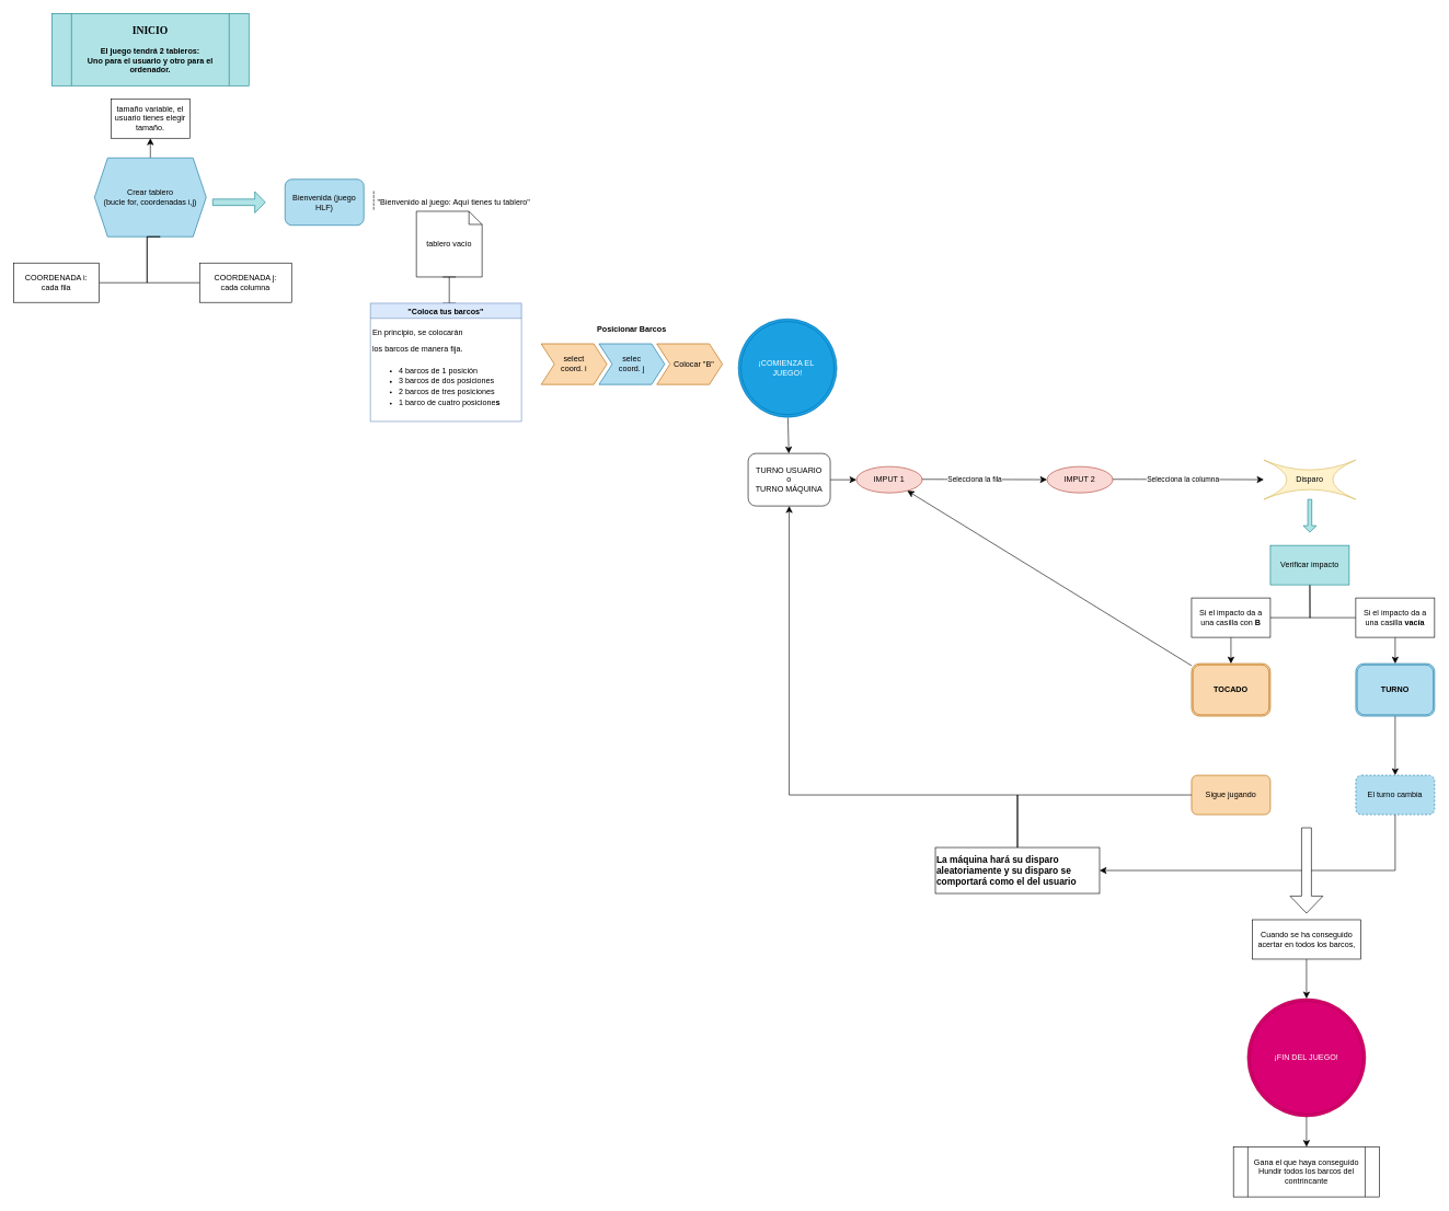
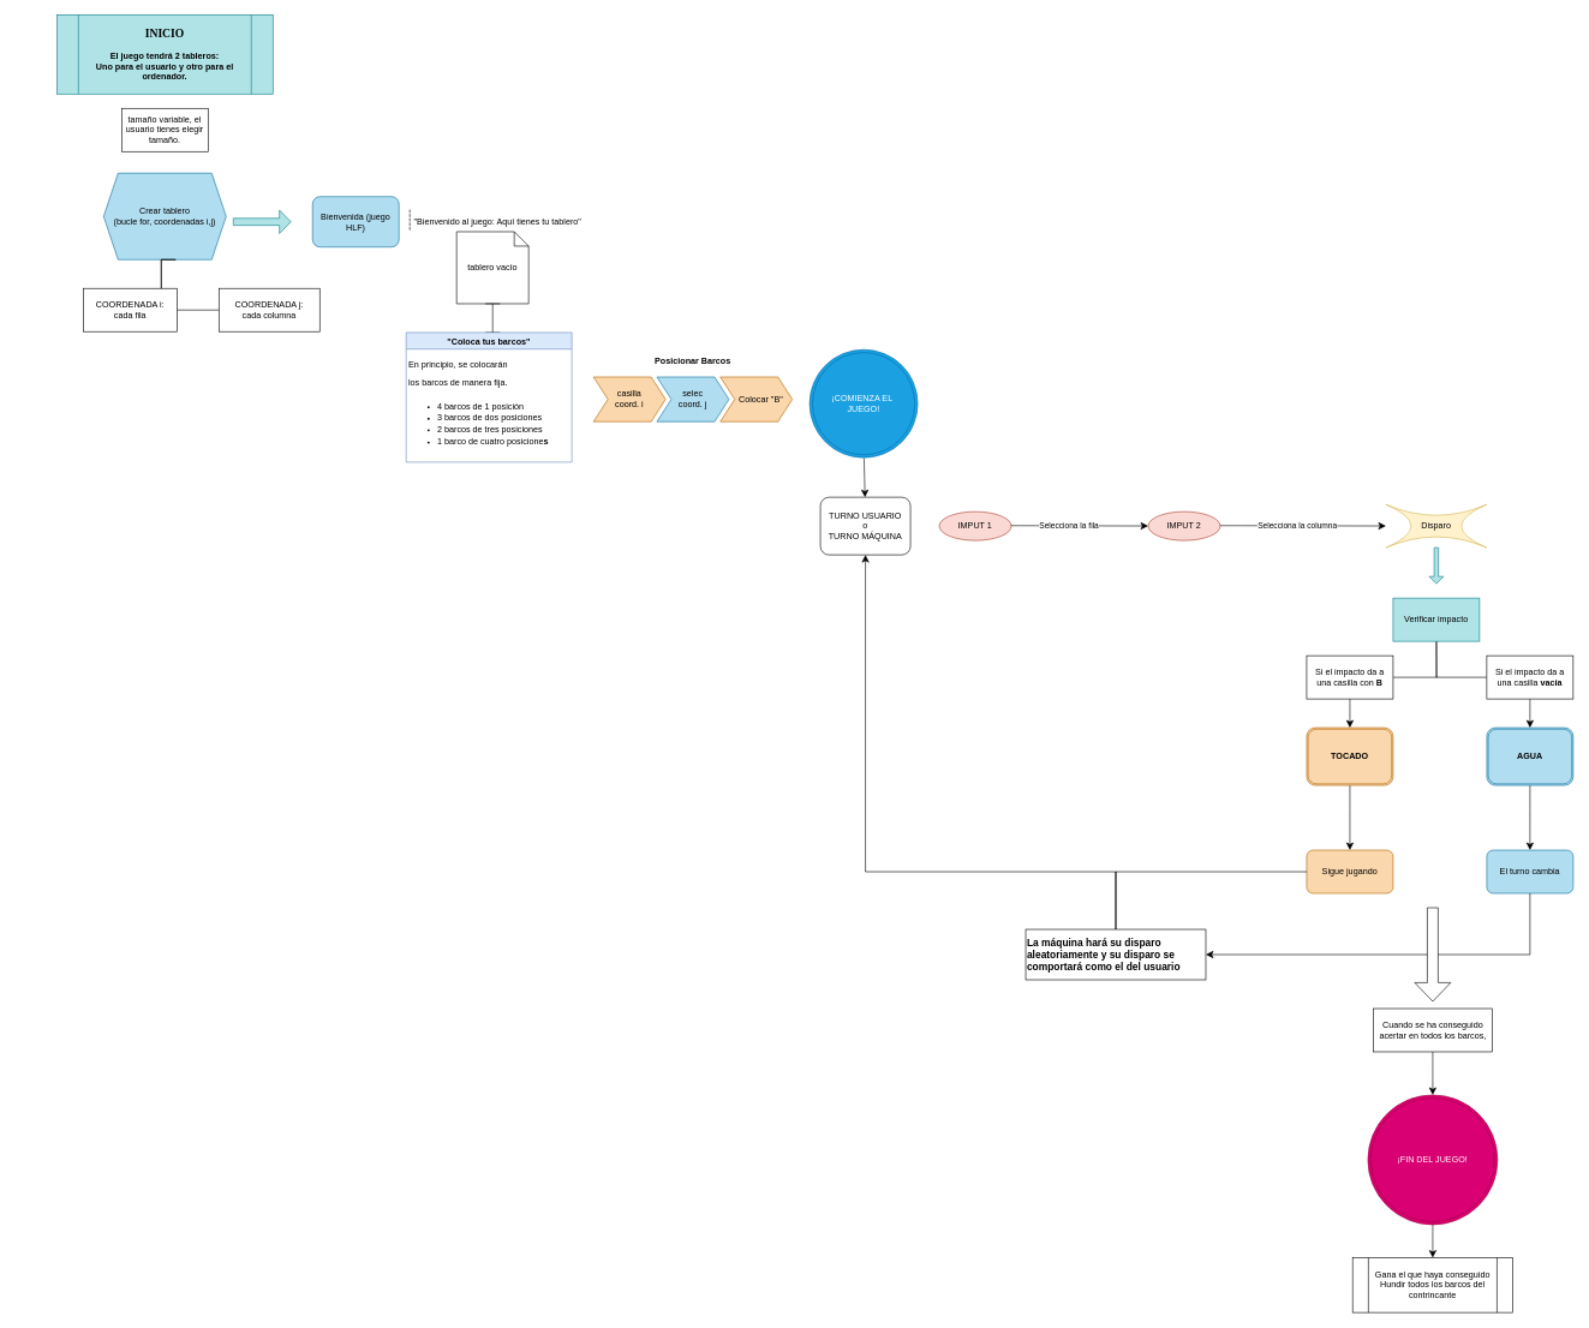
  <mxCell id="0" />
  <mxCell id="1" parent="0" />
  <mxCell id="2" value="tablero vacío" style="shape=note;size=20;whiteSpace=wrap;html=1;" vertex="1" parent="1"><mxGeometry x="633" y="321.25" width="100" height="100" as="geometry" /></mxCell>
  <mxCell id="3" value="Bienvenida (juego HLF)" style="rounded=1;whiteSpace=wrap;html=1;fontSize=12;glass=0;strokeWidth=1;shadow=0;fillColor=#b1ddf0;strokeColor=#10739e;" parent="1" vertex="1"><mxGeometry y="272.5" width="120" height="70" as="geometry" x="433" /></mxCell>
- <mxCell id="4" value="" style="edgeStyle=none;curved=1;rounded=0;orthogonalLoop=1;jettySize=auto;html=1;fontSize=12;startSize=8;endSize=8;" edge="1" parent="1" source="5" target="6"><mxGeometry relative="1" as="geometry" /></mxCell>
  <mxCell id="5" value="Crear tablero&lt;div&gt;(bucle for, coordenadas i,j)&lt;/div&gt;" style="shape=hexagon;perimeter=hexagonPerimeter2;whiteSpace=wrap;html=1;fixedSize=1;fillColor=#b1ddf0;strokeColor=#10739e;" vertex="1" parent="1"><mxGeometry x="143" y="240" width="170" height="120" as="geometry" /></mxCell>
  <mxCell id="6" value="tamaño variable, el usuario tienes elegir tamaño." style="whiteSpace=wrap;html=1;" vertex="1" parent="1"><mxGeometry x="168" y="150" width="120" height="60" as="geometry" /></mxCell>
  <mxCell id="7" value="" style="edgeStyle=orthogonalEdgeStyle;sourcePerimeterSpacing=0;targetPerimeterSpacing=0;startArrow=none;endArrow=none;rounded=0;targetPortConstraint=eastwest;sourcePortConstraint=northsouth;curved=0;rounded=0;fontSize=12;startSize=8;endSize=8;" edge="1" target="9" parent="1"><mxGeometry relative="1" as="geometry"><mxPoint x="243" y="360" as="sourcePoint" /><Array as="points"><mxPoint x="223" y="360" /><mxPoint x="223" y="430" /></Array></mxGeometry></mxCell>
  <mxCell id="8" value="" style="edgeStyle=orthogonalEdgeStyle;sourcePerimeterSpacing=0;targetPerimeterSpacing=0;startArrow=none;endArrow=none;rounded=0;targetPortConstraint=eastwest;sourcePortConstraint=northsouth;curved=0;rounded=0;fontSize=12;startSize=8;endSize=8;" edge="1" target="10" parent="1"><mxGeometry relative="1" as="geometry"><mxPoint x="243" y="360" as="sourcePoint" /><Array as="points"><mxPoint x="223" y="360" /><mxPoint x="223" y="430" /></Array></mxGeometry></mxCell>
- <mxCell id="9" value="COORDENADA i:&lt;div&gt;cada fila&lt;/div&gt;" style="whiteSpace=wrap;html=1;align=center;verticalAlign=middle;treeFolding=1;treeMoving=1;" vertex="1" parent="1"><mxGeometry x="20" y="400" width="130" height="60" as="geometry" /></mxCell>
+ <mxCell id="9" value="COORDENADA i:&lt;div&gt;cada fila&lt;/div&gt;" style="whiteSpace=wrap;html=1;align=center;verticalAlign=middle;treeFolding=1;treeMoving=1;" vertex="1" parent="1"><mxGeometry x="115" y="400" width="130" height="60" as="geometry" /></mxCell>
  <mxCell id="10" value="COORDENADA j:&lt;div&gt;cada columna&lt;/div&gt;" style="whiteSpace=wrap;html=1;align=center;verticalAlign=middle;treeFolding=1;treeMoving=1;" vertex="1" parent="1"><mxGeometry x="303" y="400" width="140" height="60" as="geometry" /></mxCell>
  <mxCell id="11" value="" style="shape=singleArrow;whiteSpace=wrap;html=1;fillColor=#b0e3e6;strokeColor=#0e8088;" vertex="1" parent="1"><mxGeometry x="323" y="291.25" width="80" height="32.5" as="geometry" /></mxCell>
  <mxCell id="12" value="&quot;Bienvenido al juego: Aquí tienes tu tablero&quot;" style="shape=partialRectangle;fillColor=none;align=left;verticalAlign=middle;strokeColor=none;spacingLeft=34;rotatable=0;points=[[0,0.5],[1,0.5]];portConstraint=eastwest;dropTarget=0;" vertex="1" parent="1"><mxGeometry x="538" y="291.25" width="90" height="30" as="geometry" /></mxCell>
  <mxCell id="13" value="" style="shape=partialRectangle;top=0;left=0;bottom=0;fillColor=none;stokeWidth=1;dashed=1;align=left;verticalAlign=middle;spacingLeft=4;spacingRight=4;overflow=hidden;rotatable=0;points=[];portConstraint=eastwest;part=1;" vertex="1" connectable="0" parent="12"><mxGeometry width="30" height="30" as="geometry" /></mxCell>
  <mxCell id="14" value="&lt;div&gt;&lt;b&gt;&lt;font face=&quot;Lucida Console&quot; style=&quot;font-size: 16px;&quot;&gt;INICIO&lt;/font&gt;&lt;/b&gt;&lt;/div&gt;&lt;div&gt;&lt;b&gt;&lt;br&gt;&lt;/b&gt;&lt;/div&gt;&lt;b&gt;El juego tendrá 2 tableros:&lt;/b&gt;&lt;div&gt;&lt;b&gt;Uno para el usuario y otro para el ordenador.&lt;/b&gt;&lt;/div&gt;" style="shape=process;whiteSpace=wrap;html=1;backgroundOutline=1;fillColor=#b0e3e6;strokeColor=#0e8088;" vertex="1" parent="1"><mxGeometry x="78" y="20" width="300" height="110" as="geometry" /></mxCell>
  <mxCell id="15" value="" style="shape=crossbar;whiteSpace=wrap;html=1;rounded=1;direction=south;" vertex="1" parent="1"><mxGeometry x="673" y="421.25" width="20" height="40" as="geometry" /></mxCell>
  <mxCell id="16" value="Posicionar Barcos" style="swimlane;childLayout=stackLayout;horizontal=1;fillColor=none;horizontalStack=1;resizeParent=1;resizeParentMax=0;resizeLast=0;collapsible=0;strokeColor=none;stackBorder=10;stackSpacing=-12;resizable=1;align=center;points=[];whiteSpace=wrap;html=1;" vertex="1" parent="1"><mxGeometry x="813" y="490" width="296" height="105" as="geometry" /></mxCell>
- <mxCell id="17" value="select&lt;div&gt;coord. i&lt;/div&gt;" style="shape=step;perimeter=stepPerimeter;fixedSize=1;points=[];whiteSpace=wrap;html=1;fillColor=#fad7ac;strokeColor=#b46504;" vertex="1" parent="16"><mxGeometry x="10" y="33" width="100" height="62" as="geometry" /></mxCell>
+ <mxCell id="17" value="casilla&lt;div&gt;coord. i&lt;/div&gt;" style="shape=step;perimeter=stepPerimeter;fixedSize=1;points=[];whiteSpace=wrap;html=1;fillColor=#fad7ac;strokeColor=#b46504;" vertex="1" parent="16"><mxGeometry x="10" y="33" width="100" height="62" as="geometry" /></mxCell>
  <mxCell id="18" value="selec&lt;div&gt;coord. j&lt;/div&gt;" style="shape=step;perimeter=stepPerimeter;fixedSize=1;points=[];whiteSpace=wrap;html=1;fillColor=#b1ddf0;strokeColor=#10739e;" vertex="1" parent="16"><mxGeometry x="98" y="33" width="100" height="62" as="geometry" /></mxCell>
  <mxCell id="19" value="&amp;nbsp; &amp;nbsp; Colocar &quot;B&quot;" style="shape=step;perimeter=stepPerimeter;fixedSize=1;points=[];whiteSpace=wrap;html=1;fillColor=#fad7ac;strokeColor=#b46504;" vertex="1" parent="16"><mxGeometry x="186" y="33" width="100" height="62" as="geometry" /></mxCell>
  <mxCell id="20" value="&quot;Coloca tus barcos&quot;" style="swimlane;fillColor=#dae8fc;strokeColor=#6c8ebf;" vertex="1" parent="1"><mxGeometry x="563" y="461.25" width="230" height="180" as="geometry" /></mxCell>
  <mxCell id="21" value="&lt;div style=&quot;line-height: 0%;&quot;&gt;&lt;h6 style=&quot;text-align: left;&quot;&gt;&lt;font style=&quot;font-size: 12px; font-weight: normal;&quot;&gt;En principio, se colocarán&lt;/font&gt;&lt;/h6&gt;&lt;h6 style=&quot;text-align: left;&quot;&gt;&lt;span style=&quot;background-color: transparent; color: light-dark(rgb(0, 0, 0), rgb(255, 255, 255)); font-weight: normal;&quot;&gt;&lt;font style=&quot;font-size: 12px;&quot;&gt;los barcos de manera fija.&amp;nbsp;&lt;/font&gt;&lt;/span&gt;&lt;/h6&gt;&lt;h6 style=&quot;line-height: 150%;&quot;&gt;&lt;ul&gt;&lt;li style=&quot;text-align: left;&quot;&gt;&lt;span style=&quot;background-color: transparent; color: light-dark(rgb(0, 0, 0), rgb(255, 255, 255)); font-weight: normal;&quot;&gt;&lt;font style=&quot;font-size: 12px;&quot;&gt;4 barcos de 1 posición&lt;/font&gt;&lt;/span&gt;&lt;/li&gt;&lt;li style=&quot;text-align: left;&quot;&gt;&lt;font style=&quot;font-size: 12px; font-weight: normal;&quot;&gt;3 barcos de dos posiciones&lt;/font&gt;&lt;/li&gt;&lt;li style=&quot;text-align: left;&quot;&gt;&lt;font style=&quot;font-size: 12px; font-weight: normal;&quot;&gt;2 barcos de tres posiciones&amp;nbsp;&lt;/font&gt;&lt;/li&gt;&lt;li style=&quot;text-align: left;&quot;&gt;&lt;font style=&quot;font-size: 12px;&quot;&gt;&lt;span style=&quot;font-weight: normal;&quot;&gt;1 barco de cuatro posicione&lt;/span&gt;s&lt;/font&gt;&lt;/li&gt;&lt;/ul&gt;&lt;/h6&gt;&lt;div&gt;&lt;/div&gt;&lt;/div&gt;" style="text;html=1;align=center;verticalAlign=middle;resizable=0;points=[];autosize=1;strokeColor=none;fillColor=none;fontSize=16;" vertex="1" parent="1"><mxGeometry x="553" y="472.5" width="220" height="180" as="geometry" /></mxCell>
  <mxCell id="22" value="" style="edgeStyle=none;curved=1;rounded=0;orthogonalLoop=1;jettySize=auto;html=1;fontSize=12;startSize=8;endSize=8;" edge="1" parent="1" source="23" target="25"><mxGeometry relative="1" as="geometry" /></mxCell>
  <mxCell id="23" value="¡COMIENZA EL&amp;nbsp;&lt;div&gt;JUEGO!&lt;/div&gt;" style="ellipse;shape=doubleEllipse;whiteSpace=wrap;html=1;aspect=fixed;fillColor=#1ba1e2;strokeColor=#006EAF;fontColor=#ffffff;perimeterSpacing=1;" vertex="1" parent="1"><mxGeometry x="1123" y="485" width="150" height="150" as="geometry" /></mxCell>
- <mxCell id="24" value="" style="edgeStyle=none;curved=1;rounded=0;orthogonalLoop=1;jettySize=auto;html=1;fontSize=12;startSize=8;endSize=8;" edge="1" parent="1" source="25" target="28"><mxGeometry relative="1" as="geometry" /></mxCell>
  <mxCell id="25" value="TURNO USUARIO&lt;div&gt;o&lt;/div&gt;&lt;div&gt;TURNO MÁQUINA&lt;/div&gt;" style="rounded=1;whiteSpace=wrap;html=1;" vertex="1" parent="1"><mxGeometry x="1138" y="690" width="125" height="80" as="geometry" /></mxCell>
  <mxCell id="26" value="" style="endArrow=classic;html=1;rounded=0;fontSize=12;startSize=8;endSize=8;curved=1;" edge="1" parent="1"><mxGeometry relative="1" as="geometry"><mxPoint x="1388" y="729.33" as="sourcePoint" /><mxPoint x="1593" y="729.83" as="targetPoint" /></mxGeometry></mxCell>
  <mxCell id="27" value="Selecciona la fila" style="edgeLabel;resizable=0;html=1;;align=center;verticalAlign=middle;" connectable="0" vertex="1" parent="26"><mxGeometry relative="1" as="geometry"><mxPoint x="-8" as="offset" /></mxGeometry></mxCell>
  <mxCell id="28" value="IMPUT 1" style="ellipse;whiteSpace=wrap;html=1;align=center;newEdgeStyle={&quot;edgeStyle&quot;:&quot;entityRelationEdgeStyle&quot;,&quot;startArrow&quot;:&quot;none&quot;,&quot;endArrow&quot;:&quot;none&quot;,&quot;segment&quot;:10,&quot;curved&quot;:1,&quot;sourcePerimeterSpacing&quot;:0,&quot;targetPerimeterSpacing&quot;:0};treeFolding=1;treeMoving=1;fillColor=#fad9d5;strokeColor=#ae4132;" vertex="1" parent="1"><mxGeometry x="1303" y="710" width="100" height="40" as="geometry" /></mxCell>
  <mxCell id="29" value="IMPUT 2" style="ellipse;whiteSpace=wrap;html=1;align=center;newEdgeStyle={&quot;edgeStyle&quot;:&quot;entityRelationEdgeStyle&quot;,&quot;startArrow&quot;:&quot;none&quot;,&quot;endArrow&quot;:&quot;none&quot;,&quot;segment&quot;:10,&quot;curved&quot;:1,&quot;sourcePerimeterSpacing&quot;:0,&quot;targetPerimeterSpacing&quot;:0};treeFolding=1;treeMoving=1;fillColor=#fad9d5;strokeColor=#ae4132;" vertex="1" parent="1"><mxGeometry x="1593" y="710" width="100" height="40" as="geometry" /></mxCell>
  <mxCell id="30" value="" style="endArrow=classic;html=1;rounded=0;fontSize=12;startSize=8;endSize=8;curved=1;" edge="1" parent="1"><mxGeometry relative="1" as="geometry"><mxPoint x="1693" y="729.33" as="sourcePoint" /><mxPoint x="1923" y="729.83" as="targetPoint" /></mxGeometry></mxCell>
  <mxCell id="31" value="Selecciona la columna" style="edgeLabel;resizable=0;html=1;;align=center;verticalAlign=middle;" connectable="0" vertex="1" parent="30"><mxGeometry relative="1" as="geometry"><mxPoint x="-8" as="offset" /></mxGeometry></mxCell>
  <mxCell id="32" value="Disparo" style="shape=switch;whiteSpace=wrap;html=1;fillColor=#fff2cc;strokeColor=#d6b656;" vertex="1" parent="1"><mxGeometry x="1923" y="700" width="140" height="60" as="geometry" /></mxCell>
  <mxCell id="33" value="" style="edgeStyle=orthogonalEdgeStyle;sourcePerimeterSpacing=0;targetPerimeterSpacing=0;startArrow=none;endArrow=none;rounded=0;targetPortConstraint=eastwest;sourcePortConstraint=northsouth;curved=0;rounded=0;fontSize=12;startSize=8;endSize=8;" edge="1" target="36" parent="1"><mxGeometry relative="1" as="geometry"><mxPoint x="1993" y="870" as="sourcePoint" /></mxGeometry></mxCell>
  <mxCell id="34" value="" style="edgeStyle=orthogonalEdgeStyle;sourcePerimeterSpacing=0;targetPerimeterSpacing=0;startArrow=none;endArrow=none;rounded=0;targetPortConstraint=eastwest;sourcePortConstraint=northsouth;curved=0;rounded=0;fontSize=12;startSize=8;endSize=8;" edge="1" target="38" parent="1" source="48"><mxGeometry relative="1" as="geometry"><mxPoint x="1993" y="870" as="sourcePoint" /></mxGeometry></mxCell>
  <mxCell id="35" value="" style="edgeStyle=none;curved=1;rounded=0;orthogonalLoop=1;jettySize=auto;html=1;fontSize=12;startSize=8;endSize=8;" edge="1" parent="1" source="36" target="41"><mxGeometry relative="1" as="geometry" /></mxCell>
  <mxCell id="36" value="Si el impacto da a una casilla con &lt;b&gt;B&lt;/b&gt;" style="whiteSpace=wrap;html=1;align=center;verticalAlign=middle;treeFolding=1;treeMoving=1;" vertex="1" parent="1"><mxGeometry x="1813" y="910" width="120" height="60" as="geometry" /></mxCell>
  <mxCell id="37" value="" style="edgeStyle=none;curved=1;rounded=0;orthogonalLoop=1;jettySize=auto;html=1;fontSize=12;startSize=8;endSize=8;" edge="1" parent="1" source="38" target="43"><mxGeometry relative="1" as="geometry" /></mxCell>
  <mxCell id="38" value="Si el impacto da a una casilla &lt;b&gt;vacía&lt;/b&gt;" style="whiteSpace=wrap;html=1;align=center;verticalAlign=middle;treeFolding=1;treeMoving=1;" vertex="1" parent="1"><mxGeometry x="2063" y="910" width="120" height="60" as="geometry" /></mxCell>
  <mxCell id="39" value="" style="shape=singleArrow;direction=south;whiteSpace=wrap;html=1;fillColor=#b0e3e6;strokeColor=#0e8088;" vertex="1" parent="1"><mxGeometry x="1983" y="760" width="20" height="50" as="geometry" /></mxCell>
- <mxCell id="40" value="" style="edgeStyle=none;curved=1;rounded=0;orthogonalLoop=1;jettySize=auto;html=1;fontSize=12;startSize=8;endSize=8;" edge="1" parent="1" source="41" target="28"><mxGeometry relative="1" as="geometry" /></mxCell>
+ <mxCell id="40" value="" style="edgeStyle=none;curved=1;rounded=0;orthogonalLoop=1;jettySize=auto;html=1;fontSize=12;startSize=8;endSize=8;" edge="1" parent="1" source="41" target="44"><mxGeometry relative="1" as="geometry" /></mxCell>
  <mxCell id="41" value="&lt;b&gt;TOCADO&lt;/b&gt;" style="shape=ext;double=1;rounded=1;whiteSpace=wrap;html=1;fillColor=#fad7ac;strokeColor=#b46504;" vertex="1" parent="1"><mxGeometry x="1813" y="1010" width="120" height="80" as="geometry" /></mxCell>
  <mxCell id="42" value="" style="edgeStyle=none;curved=1;rounded=0;orthogonalLoop=1;jettySize=auto;html=1;fontSize=12;startSize=8;endSize=8;" edge="1" parent="1" source="43" target="45"><mxGeometry relative="1" as="geometry" /></mxCell>
- <mxCell id="43" value="&lt;b&gt;TURNO&lt;/b&gt;" style="shape=ext;double=1;rounded=1;whiteSpace=wrap;html=1;fillColor=#b1ddf0;strokeColor=#10739e;" vertex="1" parent="1"><mxGeometry x="2063" y="1010" width="120" height="80" as="geometry" /></mxCell>
+ <mxCell id="43" value="&lt;b&gt;AGUA&lt;/b&gt;" style="shape=ext;double=1;rounded=1;whiteSpace=wrap;html=1;fillColor=#b1ddf0;strokeColor=#10739e;" vertex="1" parent="1"><mxGeometry x="2063" y="1010" width="120" height="80" as="geometry" /></mxCell>
  <mxCell id="44" value="Sigue jugando" style="whiteSpace=wrap;html=1;fillColor=#fad7ac;strokeColor=#b46504;rounded=1;" vertex="1" parent="1"><mxGeometry x="1813" y="1180" width="120" height="60" as="geometry" /></mxCell>
- <mxCell id="45" value="El turno cambia" style="whiteSpace=wrap;html=1;fillColor=#b1ddf0;strokeColor=#10739e;rounded=1;dashed=1;" vertex="1" parent="1"><mxGeometry x="2063" y="1180" width="120" height="60" as="geometry" /></mxCell>
+ <mxCell id="45" value="El turno cambia" style="whiteSpace=wrap;html=1;fillColor=#b1ddf0;strokeColor=#10739e;rounded=1;" vertex="1" parent="1"><mxGeometry x="2063" y="1180" width="120" height="60" as="geometry" /></mxCell>
  <mxCell id="46" value="" style="edgeStyle=segmentEdgeStyle;endArrow=classic;html=1;curved=0;rounded=0;endSize=8;startSize=8;fontSize=12;entryX=0.5;entryY=1;entryDx=0;entryDy=0;" edge="1" parent="1" target="25"><mxGeometry width="50" height="50" relative="1" as="geometry"><mxPoint x="1813" y="1210" as="sourcePoint" /><mxPoint x="1203" y="790" as="targetPoint" /></mxGeometry></mxCell>
  <mxCell id="47" value="" style="edgeStyle=orthogonalEdgeStyle;sourcePerimeterSpacing=0;targetPerimeterSpacing=0;startArrow=none;endArrow=none;rounded=0;targetPortConstraint=eastwest;sourcePortConstraint=northsouth;curved=0;rounded=0;fontSize=12;startSize=8;endSize=8;" edge="1" parent="1" target="48"><mxGeometry relative="1" as="geometry"><mxPoint x="1993" y="870" as="sourcePoint" /><mxPoint x="2063" y="940" as="targetPoint" /></mxGeometry></mxCell>
  <mxCell id="48" value="Verificar impacto" style="rounded=0;whiteSpace=wrap;html=1;fillColor=#b0e3e6;strokeColor=#0e8088;" vertex="1" parent="1"><mxGeometry x="1933" y="830" width="120" height="60" as="geometry" /></mxCell>
  <mxCell id="49" value="&lt;h3&gt;La máquina hará su disparo aleatoriamente y su disparo se comportará como el del usuario&lt;/h3&gt;" style="rounded=0;whiteSpace=wrap;html=1;align=left;" vertex="1" parent="1"><mxGeometry x="1423" y="1290" width="250" height="70" as="geometry" /></mxCell>
  <mxCell id="50" value="" style="line;strokeWidth=2;direction=south;html=1;" vertex="1" parent="1"><mxGeometry x="1543" y="1210" width="10" height="80" as="geometry" /></mxCell>
  <mxCell id="51" value="" style="edgeStyle=elbowEdgeStyle;elbow=horizontal;endArrow=classic;html=1;curved=0;rounded=0;endSize=8;startSize=8;fontSize=12;entryX=1;entryY=0.5;entryDx=0;entryDy=0;exitX=0.5;exitY=1;exitDx=0;exitDy=0;" edge="1" parent="1" source="45" target="49"><mxGeometry width="50" height="50" relative="1" as="geometry"><mxPoint x="2163" y="1340" as="sourcePoint" /><mxPoint x="1733" y="1320" as="targetPoint" /><Array as="points"><mxPoint x="2123" y="1260" /><mxPoint x="2113" y="1340" /></Array></mxGeometry></mxCell>
  <mxCell id="52" value="" style="edgeStyle=none;curved=1;rounded=0;orthogonalLoop=1;jettySize=auto;html=1;fontSize=12;startSize=8;endSize=8;" edge="1" parent="1" source="53" target="57"><mxGeometry relative="1" as="geometry" /></mxCell>
  <mxCell id="53" value="¡FIN DEL JUEGO!" style="ellipse;shape=doubleEllipse;whiteSpace=wrap;html=1;aspect=fixed;fillColor=#d80073;fontColor=#ffffff;strokeColor=#A50040;" vertex="1" parent="1"><mxGeometry x="1898" y="1520" width="180" height="180" as="geometry" /></mxCell>
  <mxCell id="54" value="" style="shape=singleArrow;direction=south;whiteSpace=wrap;html=1;" vertex="1" parent="1"><mxGeometry x="1963" y="1260" width="50" height="130" as="geometry" /></mxCell>
  <mxCell id="55" value="" style="edgeStyle=none;curved=1;rounded=0;orthogonalLoop=1;jettySize=auto;html=1;fontSize=12;startSize=8;endSize=8;" edge="1" parent="1" source="56" target="53"><mxGeometry relative="1" as="geometry" /></mxCell>
  <mxCell id="56" value="Cuando se ha conseguido acertar en todos los barcos," style="rounded=0;whiteSpace=wrap;html=1;" vertex="1" parent="1"><mxGeometry x="1905.5" y="1400" width="165" height="60" as="geometry" /></mxCell>
  <mxCell id="57" value="Gana el que haya conseguido Hundir todos los barcos del contrincante" style="shape=process;whiteSpace=wrap;html=1;backgroundOutline=1;" vertex="1" parent="1"><mxGeometry x="1876.75" y="1746" width="222.5" height="76" as="geometry" /></mxCell>
